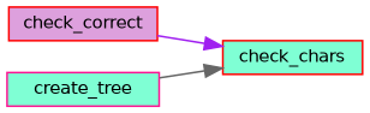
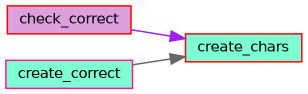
  digraph {
    rankdir=RL
    node [color=red fillcolor=aquamarine fontname=Helvetica fontsize=10 shape=box style=filled]
    edge [dir=back fontname=Helvetica fontsize=10 labelfontname=Helvetica labelfontsize=10 style=solid]
-   n1 [fontcolor=black height=0.2 label=check_chars width=0.4]
+   n1 [fontcolor=black height=0.2 label=create_chars width=0.4]
    n2 [fillcolor=plum height=0.2 label=check_correct width=0.4]
-   n3 [color=deeppink height=0.2 label=create_tree width=0.4]
+   n3 [color=deeppink height=0.2 label=create_correct width=0.4]
    n1 -> n2 [color=purple]
    n1 -> n3 [color=gray40]
  }
